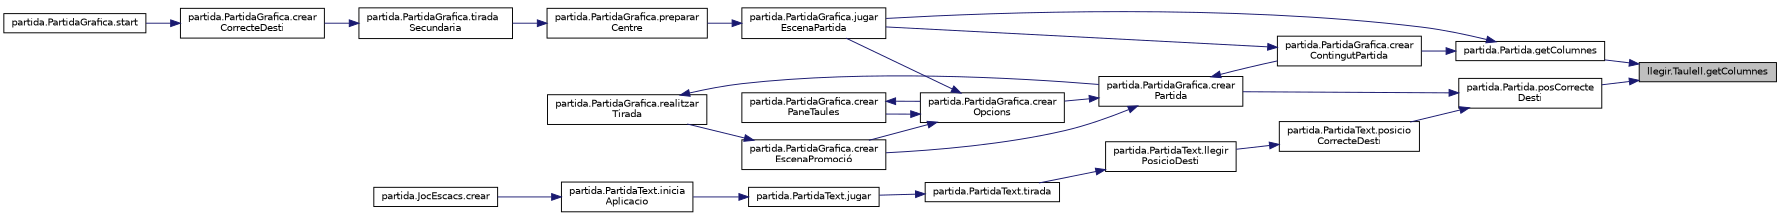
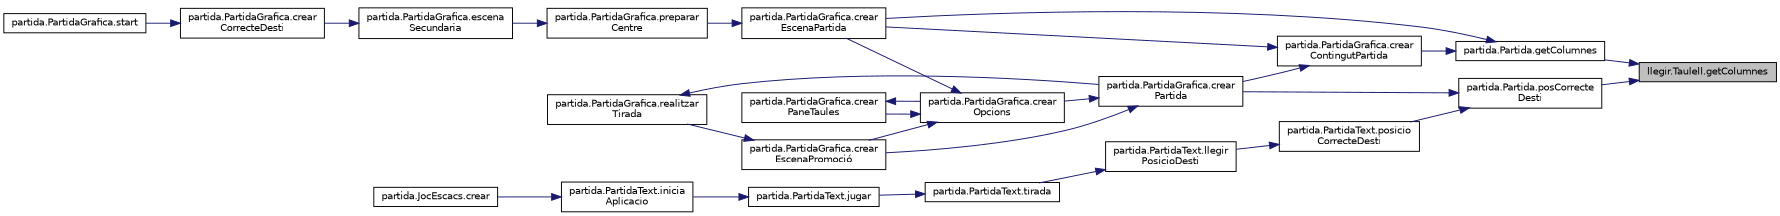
  digraph {
    rankdir=RL
    node [color=black fillcolor=white fontname=Helvetica fontsize=10 shape=record style=filled]
    edge [color=midnightblue dir=back fontname=Helvetica fontsize=10 labelfontname=Helvetica labelfontsize=10 style=solid]
    n1 [fillcolor=grey75 fontcolor=black height=0.2 label="llegir.Taulell.getColumnes" width=0.4]
    n2 [height=0.2 label="partida.Partida.getColumnes" width=0.4]
    n3 [height=0.2 label="partida.Partida.posCorrecte\lDesti" width=0.4]
    n4 [height=0.2 label="partida.PartidaGrafica.crear\lContingutPartida" width=0.4]
-   n5 [height=0.2 label="partida.PartidaGrafica.jugar\lEscenaPartida" width=0.4]
+   n5 [height=0.2 label="partida.PartidaGrafica.crear\lEscenaPartida" width=0.4]
    n6 [height=0.2 label="partida.PartidaGrafica.crear\lPartida" width=0.4]
    n7 [height=0.2 label="partida.PartidaText.posicio\lCorrecteDesti" width=0.4]
    n8 [height=0.2 label="partida.PartidaGrafica.preparar\lCentre" width=0.4]
-   n9 [height=0.2 label="partida.PartidaGrafica.tirada\lSecundaria" width=0.4]
+   n9 [height=0.2 label="partida.PartidaGrafica.escena\lSecundaria" width=0.4]
    n10 [height=0.2 label="partida.PartidaGrafica.crear\lCorrecteDesti" width=0.4]
    n11 [height=0.2 label="partida.PartidaGrafica.start" width=0.4]
    n12 [height=0.2 label="partida.PartidaGrafica.crear\lEscenaPromoció" width=0.4]
    n13 [height=0.2 label="partida.PartidaGrafica.crear\lOpcions" width=0.4]
    n14 [height=0.2 label="partida.PartidaText.llegir\lPosicioDesti" width=0.4]
    n15 [height=0.2 label="partida.PartidaGrafica.realitzar\lTirada" width=0.4]
    n16 [height=0.2 label="partida.PartidaGrafica.crear\lPaneTaules" width=0.4]
    n17 [height=0.2 label="partida.PartidaText.tirada" width=0.4]
    n18 [height=0.2 label="partida.PartidaText.jugar" width=0.4]
    n19 [height=0.2 label="partida.PartidaText.inicia\lAplicacio" width=0.4]
    n20 [height=0.2 label="partida.JocEscacs.crear" width=0.4]
    n1 -> n2
    n1 -> n3
    n2 -> n4
    n2 -> n5
    n3 -> n6
    n3 -> n7
    n4 -> n5
    n5 -> n8
-   n6 -> n4
+   n4 -> n6
    n6 -> n12
    n6 -> n13
    n7 -> n14
    n8 -> n9
    n9 -> n10
    n10 -> n11
    n12 -> n15
    n13 -> n5
    n13 -> n12
    n13 -> n16
    n14 -> n17
    n15 -> n6
    n16 -> n13
    n17 -> n18
    n18 -> n19
    n19 -> n20
  }
